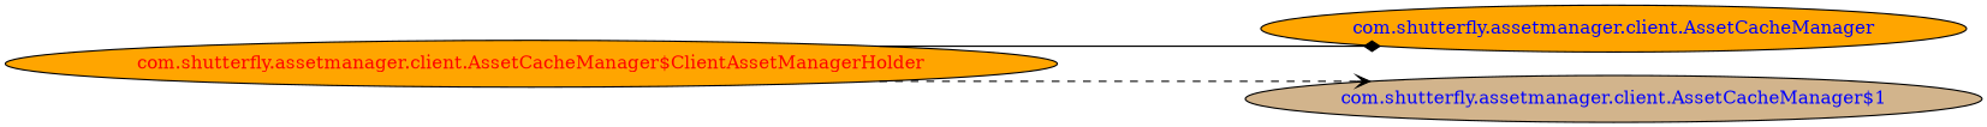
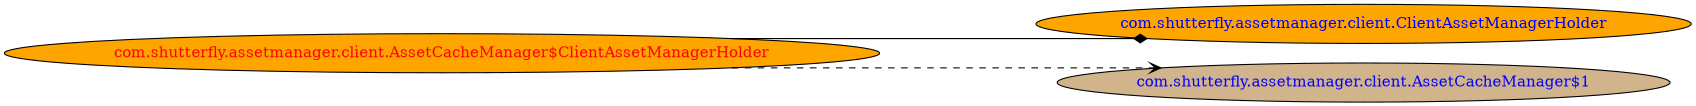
  digraph {
    concentrate=true
    rankdir=LR
    ranksep=2.0
    splines=ortho
    node [fontcolor=blue style=filled fillcolor=orange]
    "com.shutterfly.assetmanager.client.AssetCacheManager$ClientAssetManagerHolder" [fontcolor=red]
-   "com.shutterfly.assetmanager.client.AssetCacheManager"
+   "com.shutterfly.assetmanager.client.AssetCacheManager" [label="com.shutterfly.assetmanager.client.ClientAssetManagerHolder"]
    "com.shutterfly.assetmanager.client.AssetCacheManager$1" [fillcolor=tan]
    "com.shutterfly.assetmanager.client.AssetCacheManager$ClientAssetManagerHolder" -> "com.shutterfly.assetmanager.client.AssetCacheManager" [style=solid arrowhead=diamond]
    "com.shutterfly.assetmanager.client.AssetCacheManager$ClientAssetManagerHolder" -> "com.shutterfly.assetmanager.client.AssetCacheManager$1" [style=dashed arrowhead=vee]
  }
